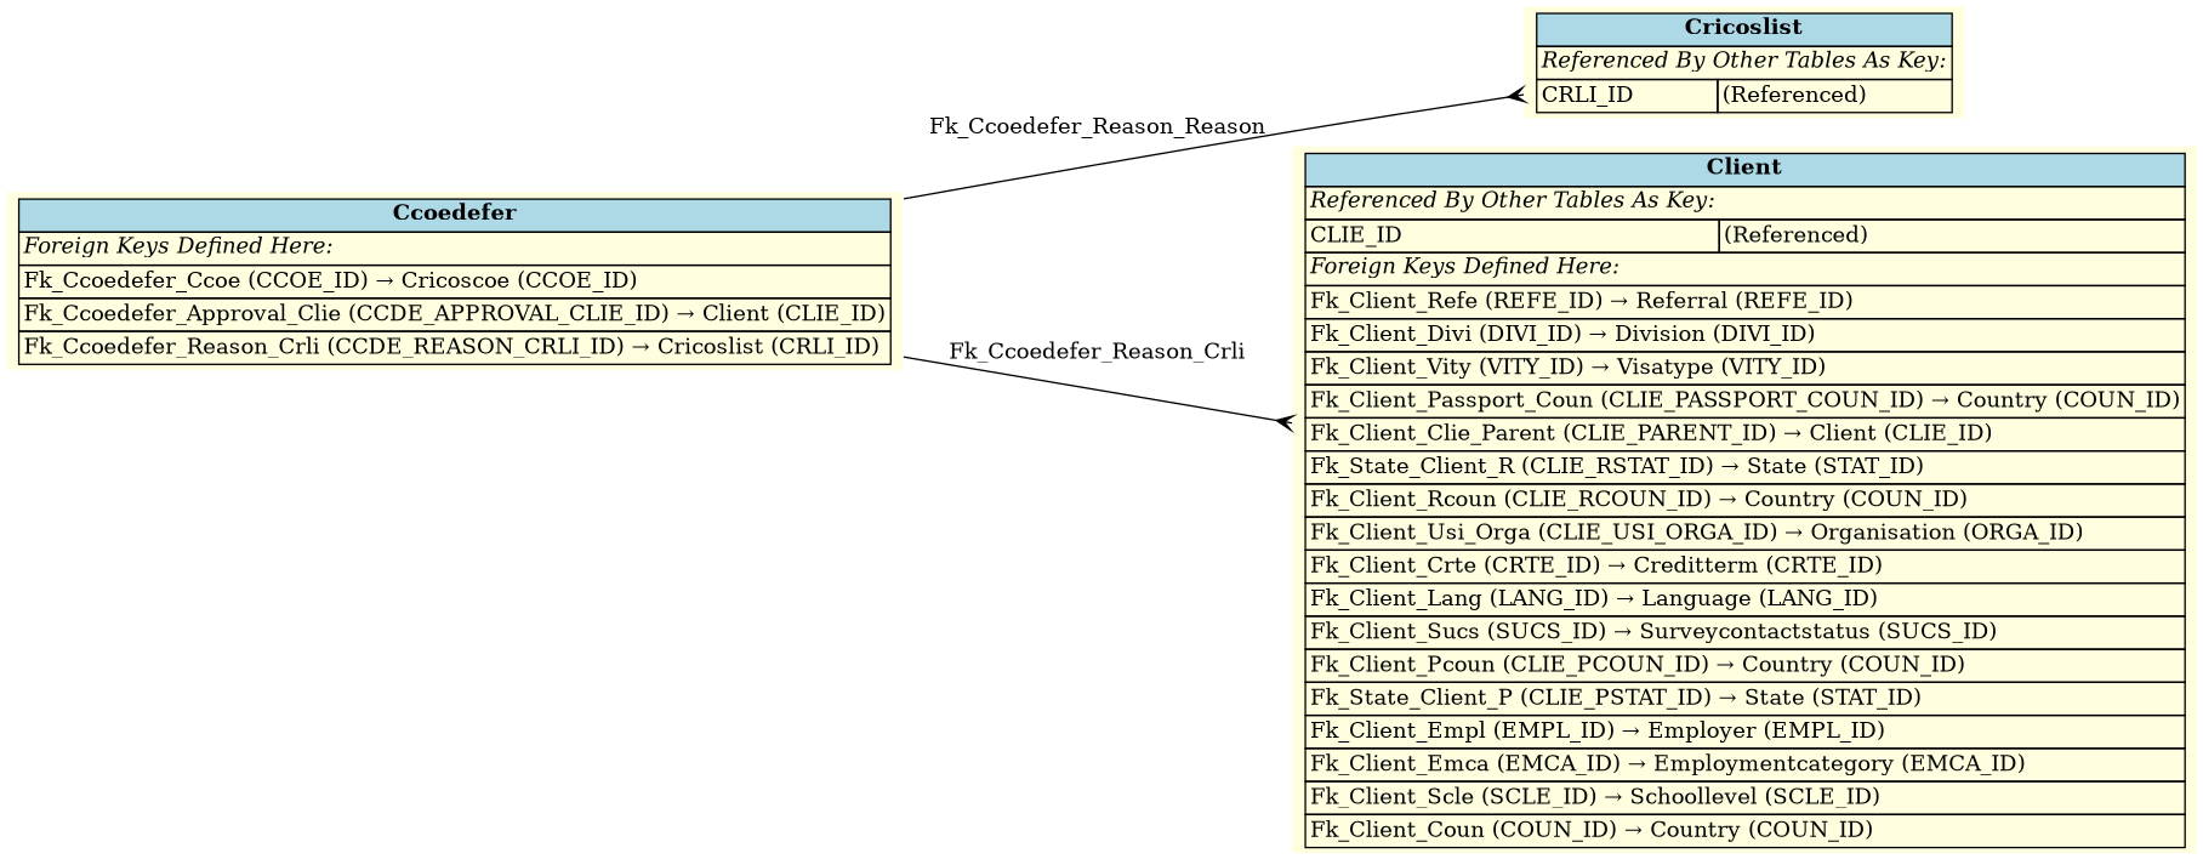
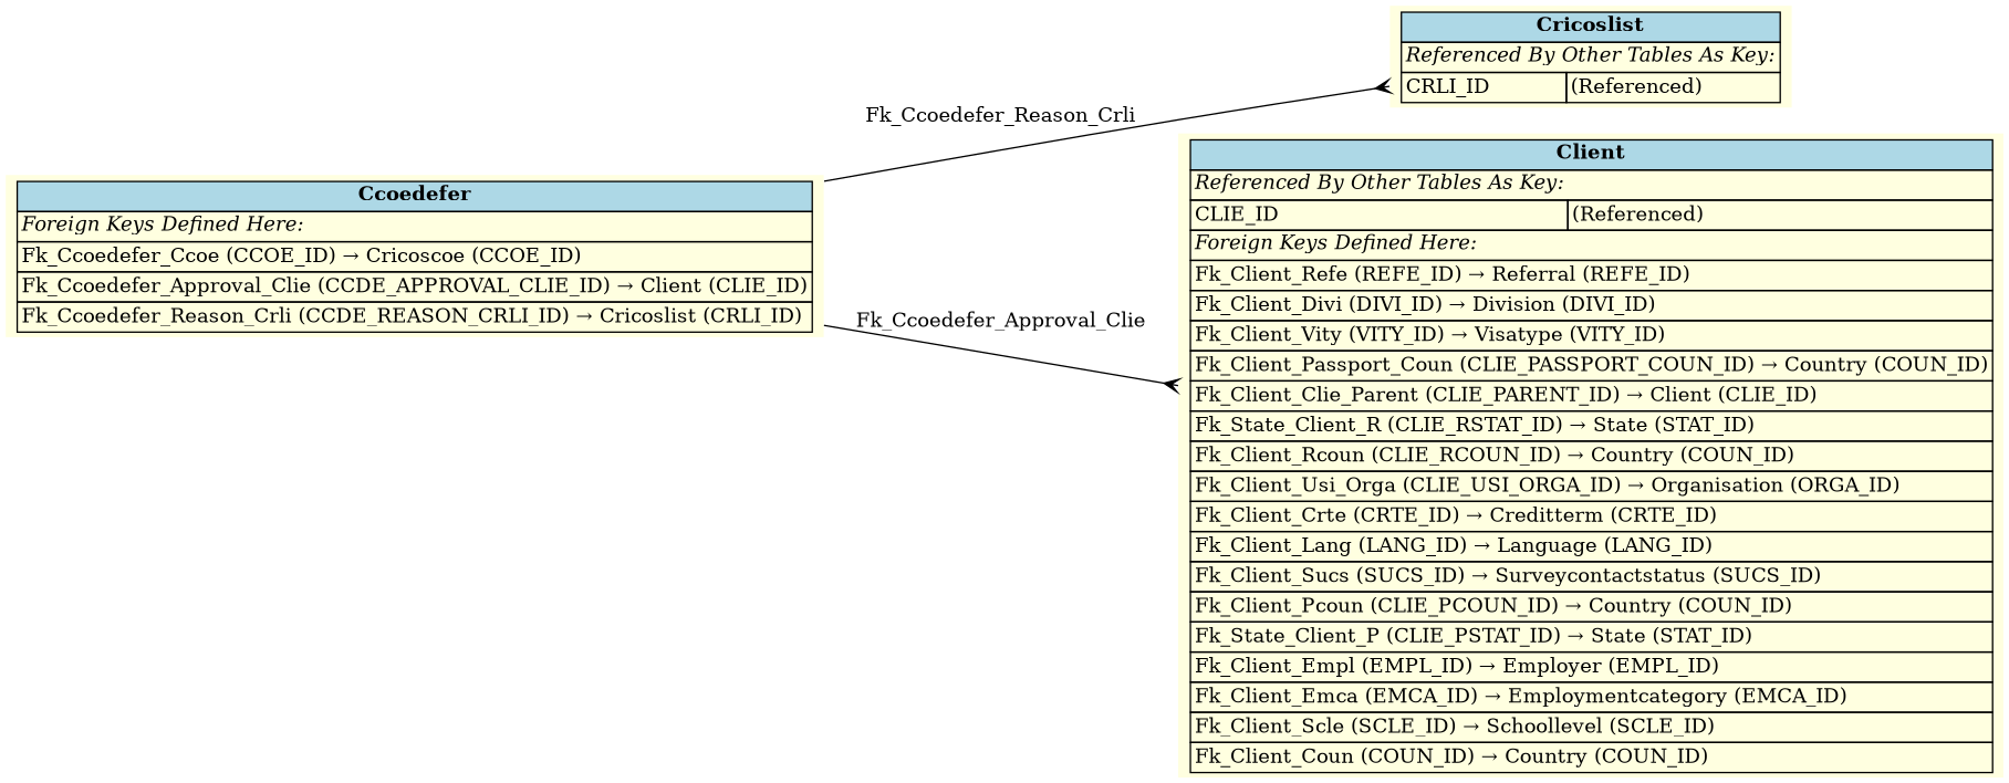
  digraph {
    rankdir=LR
    node [fillcolor=lightyellow shape=plaintext style=filled]
    edge [arrowhead=crow arrowtail=none dir=both labelfontsize=10]
    n1 [label=<     <TABLE BORDER="0" CELLBORDER="1" CELLSPACING="0" BGCOLOR="lightyellow">       <TR><TD COLSPAN="2" BGCOLOR="lightblue"><B>Cricoslist</B></TD></TR>       <TR><TD COLSPAN="2" ALIGN="LEFT"><I>Referenced By Other Tables As Key:</I></TD></TR>       <TR><TD ALIGN="LEFT">CRLI_ID</TD><TD ALIGN="LEFT">(Referenced)</TD></TR>     </TABLE>     >]
    n2 [label=<     <TABLE BORDER="0" CELLBORDER="1" CELLSPACING="0" BGCOLOR="lightyellow">       <TR><TD COLSPAN="2" BGCOLOR="lightblue"><B>Ccoedefer</B></TD></TR>       <TR><TD COLSPAN="2" ALIGN="LEFT"><I>Foreign Keys Defined Here:</I></TD></TR>       <TR><TD ALIGN="LEFT" COLSPAN="2">Fk_Ccoedefer_Ccoe (CCOE_ID) &rarr; Cricoscoe (CCOE_ID)</TD></TR>       <TR><TD ALIGN="LEFT" COLSPAN="2">Fk_Ccoedefer_Approval_Clie (CCDE_APPROVAL_CLIE_ID) &rarr; Client (CLIE_ID)</TD></TR>       <TR><TD ALIGN="LEFT" COLSPAN="2">Fk_Ccoedefer_Reason_Crli (CCDE_REASON_CRLI_ID) &rarr; Cricoslist (CRLI_ID)</TD></TR>     </TABLE>     >]
    n3 [label=<     <TABLE BORDER="0" CELLBORDER="1" CELLSPACING="0" BGCOLOR="lightyellow">       <TR><TD COLSPAN="2" BGCOLOR="lightblue"><B>Client</B></TD></TR>       <TR><TD COLSPAN="2" ALIGN="LEFT"><I>Referenced By Other Tables As Key:</I></TD></TR>       <TR><TD ALIGN="LEFT">CLIE_ID</TD><TD ALIGN="LEFT">(Referenced)</TD></TR>       <TR><TD COLSPAN="2" ALIGN="LEFT"><I>Foreign Keys Defined Here:</I></TD></TR>       <TR><TD ALIGN="LEFT" COLSPAN="2">Fk_Client_Refe (REFE_ID) &rarr; Referral (REFE_ID)</TD></TR>       <TR><TD ALIGN="LEFT" COLSPAN="2">Fk_Client_Divi (DIVI_ID) &rarr; Division (DIVI_ID)</TD></TR>       <TR><TD ALIGN="LEFT" COLSPAN="2">Fk_Client_Vity (VITY_ID) &rarr; Visatype (VITY_ID)</TD></TR>       <TR><TD ALIGN="LEFT" COLSPAN="2">Fk_Client_Passport_Coun (CLIE_PASSPORT_COUN_ID) &rarr; Country (COUN_ID)</TD></TR>       <TR><TD ALIGN="LEFT" COLSPAN="2">Fk_Client_Clie_Parent (CLIE_PARENT_ID) &rarr; Client (CLIE_ID)</TD></TR>       <TR><TD ALIGN="LEFT" COLSPAN="2">Fk_State_Client_R (CLIE_RSTAT_ID) &rarr; State (STAT_ID)</TD></TR>       <TR><TD ALIGN="LEFT" COLSPAN="2">Fk_Client_Rcoun (CLIE_RCOUN_ID) &rarr; Country (COUN_ID)</TD></TR>       <TR><TD ALIGN="LEFT" COLSPAN="2">Fk_Client_Usi_Orga (CLIE_USI_ORGA_ID) &rarr; Organisation (ORGA_ID)</TD></TR>       <TR><TD ALIGN="LEFT" COLSPAN="2">Fk_Client_Crte (CRTE_ID) &rarr; Creditterm (CRTE_ID)</TD></TR>       <TR><TD ALIGN="LEFT" COLSPAN="2">Fk_Client_Lang (LANG_ID) &rarr; Language (LANG_ID)</TD></TR>       <TR><TD ALIGN="LEFT" COLSPAN="2">Fk_Client_Sucs (SUCS_ID) &rarr; Surveycontactstatus (SUCS_ID)</TD></TR>       <TR><TD ALIGN="LEFT" COLSPAN="2">Fk_Client_Pcoun (CLIE_PCOUN_ID) &rarr; Country (COUN_ID)</TD></TR>       <TR><TD ALIGN="LEFT" COLSPAN="2">Fk_State_Client_P (CLIE_PSTAT_ID) &rarr; State (STAT_ID)</TD></TR>       <TR><TD ALIGN="LEFT" COLSPAN="2">Fk_Client_Empl (EMPL_ID) &rarr; Employer (EMPL_ID)</TD></TR>       <TR><TD ALIGN="LEFT" COLSPAN="2">Fk_Client_Emca (EMCA_ID) &rarr; Employmentcategory (EMCA_ID)</TD></TR>       <TR><TD ALIGN="LEFT" COLSPAN="2">Fk_Client_Scle (SCLE_ID) &rarr; Schoollevel (SCLE_ID)</TD></TR>       <TR><TD ALIGN="LEFT" COLSPAN="2">Fk_Client_Coun (COUN_ID) &rarr; Country (COUN_ID)</TD></TR>     </TABLE>     >]
-   n2 -> n1 [label=" Fk_Ccoedefer_Reason_Reason "]
-   n2 -> n3 [label=" Fk_Ccoedefer_Reason_Crli "]
+   n2 -> n1 [label=" Fk_Ccoedefer_Reason_Crli "]
+   n2 -> n3 [label=" Fk_Ccoedefer_Approval_Clie "]
  }
